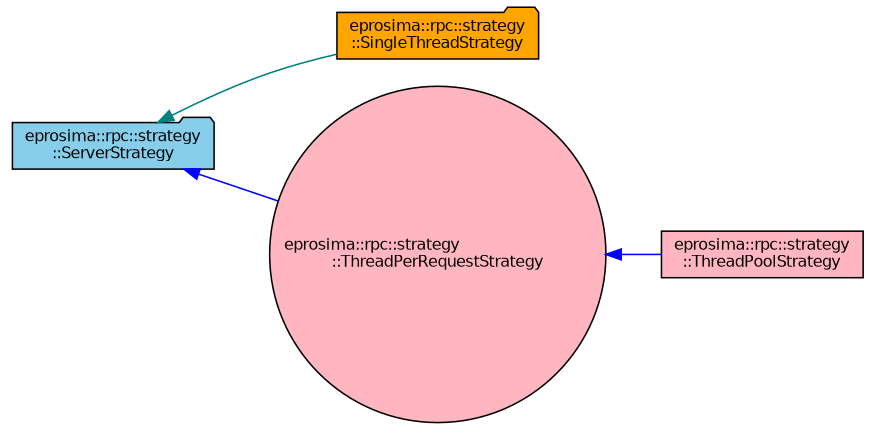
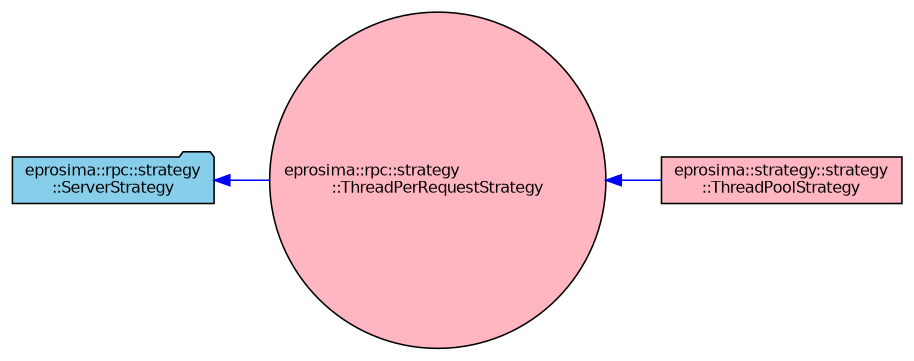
  digraph {
    rankdir=LR
    node [color=black fillcolor=lightpink fontname=Helvetica fontsize=10 shape=folder style=filled]
    edge [color=blue dir=back fontname=Helvetica fontsize=10 labelfontname=Helvetica labelfontsize=10 style=solid]
    n1 [fillcolor=skyblue fontcolor=black height=0.2 label="eprosima::rpc::strategy\l::ServerStrategy" width=0.4]
-   n2 [fillcolor=orange height=0.2 label="eprosima::rpc::strategy\l::SingleThreadStrategy" width=0.4]
    n3 [height=0.2 label="eprosima::rpc::strategy\l::ThreadPerRequestStrategy" shape=circle width=0.4]
-   n4 [height=0.2 label="eprosima::rpc::strategy\l::ThreadPoolStrategy" shape=box width=0.4]
-   n1 -> n2 [color=teal]
+   n4 [height=0.2 label="eprosima::strategy::strategy\l::ThreadPoolStrategy" shape=box width=0.4]
    n1 -> n3
    n3 -> n4
  }
